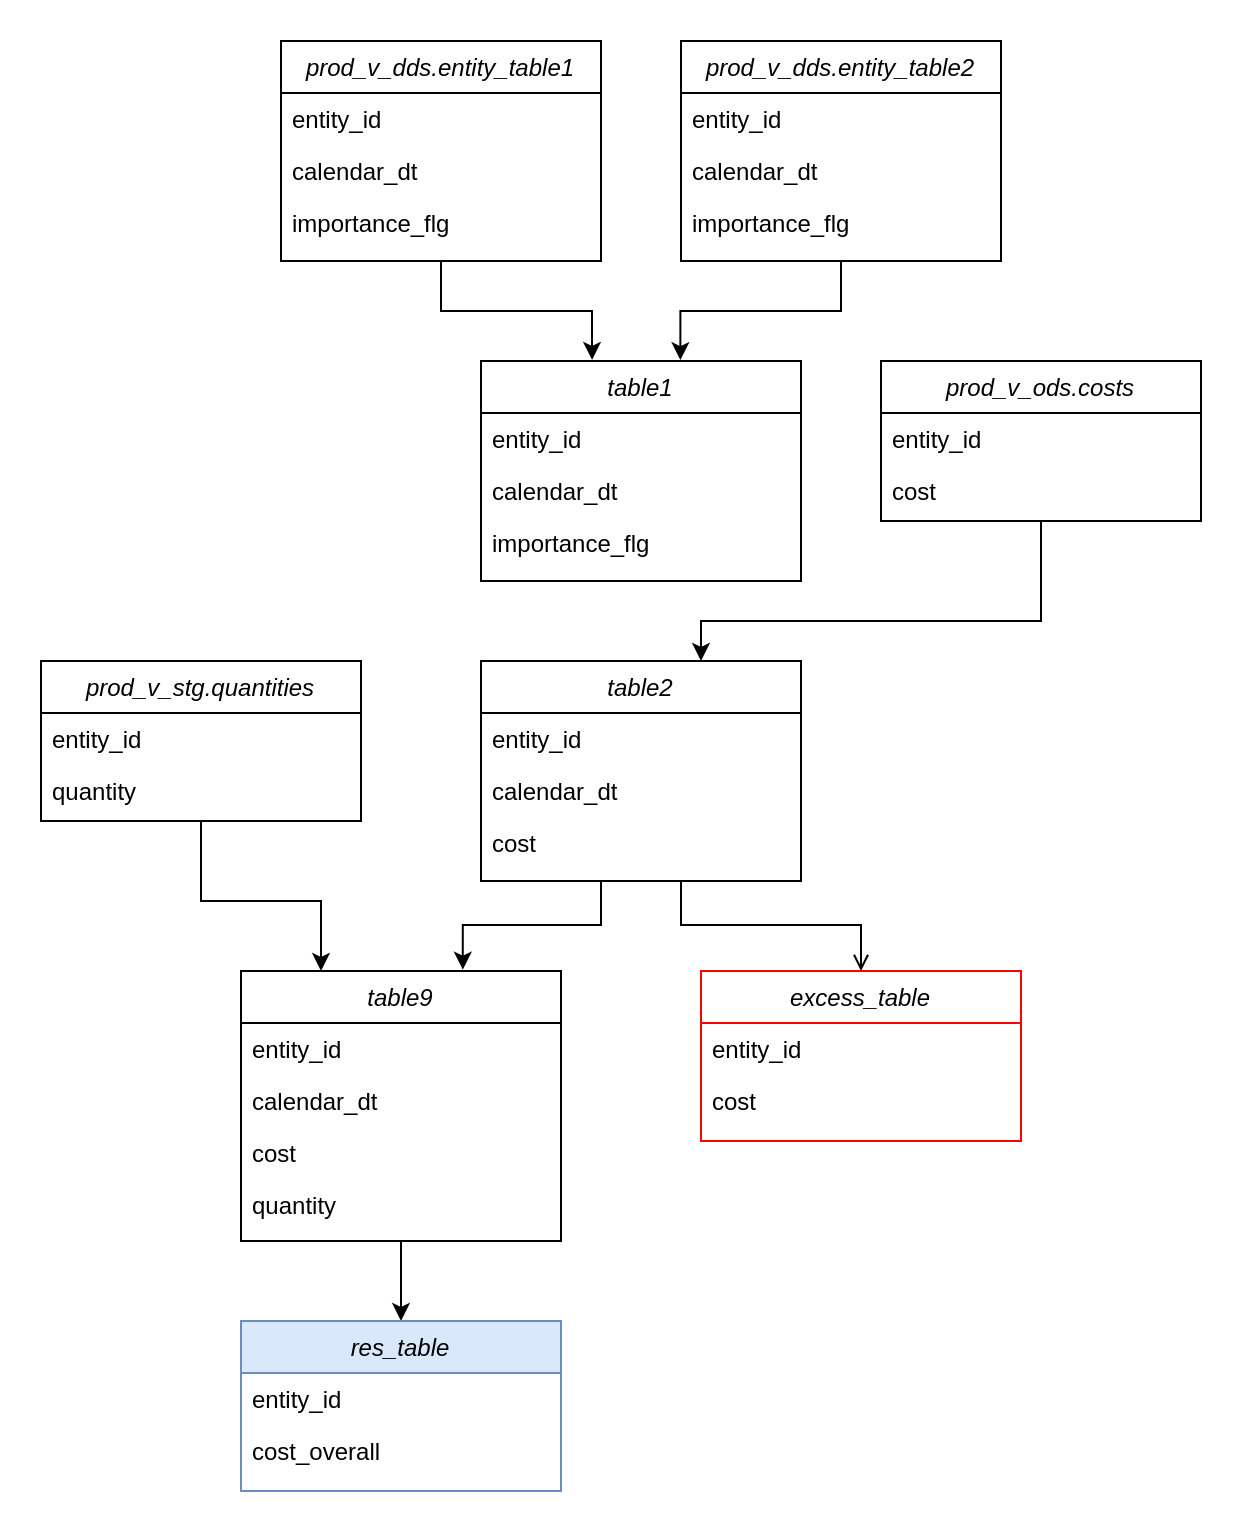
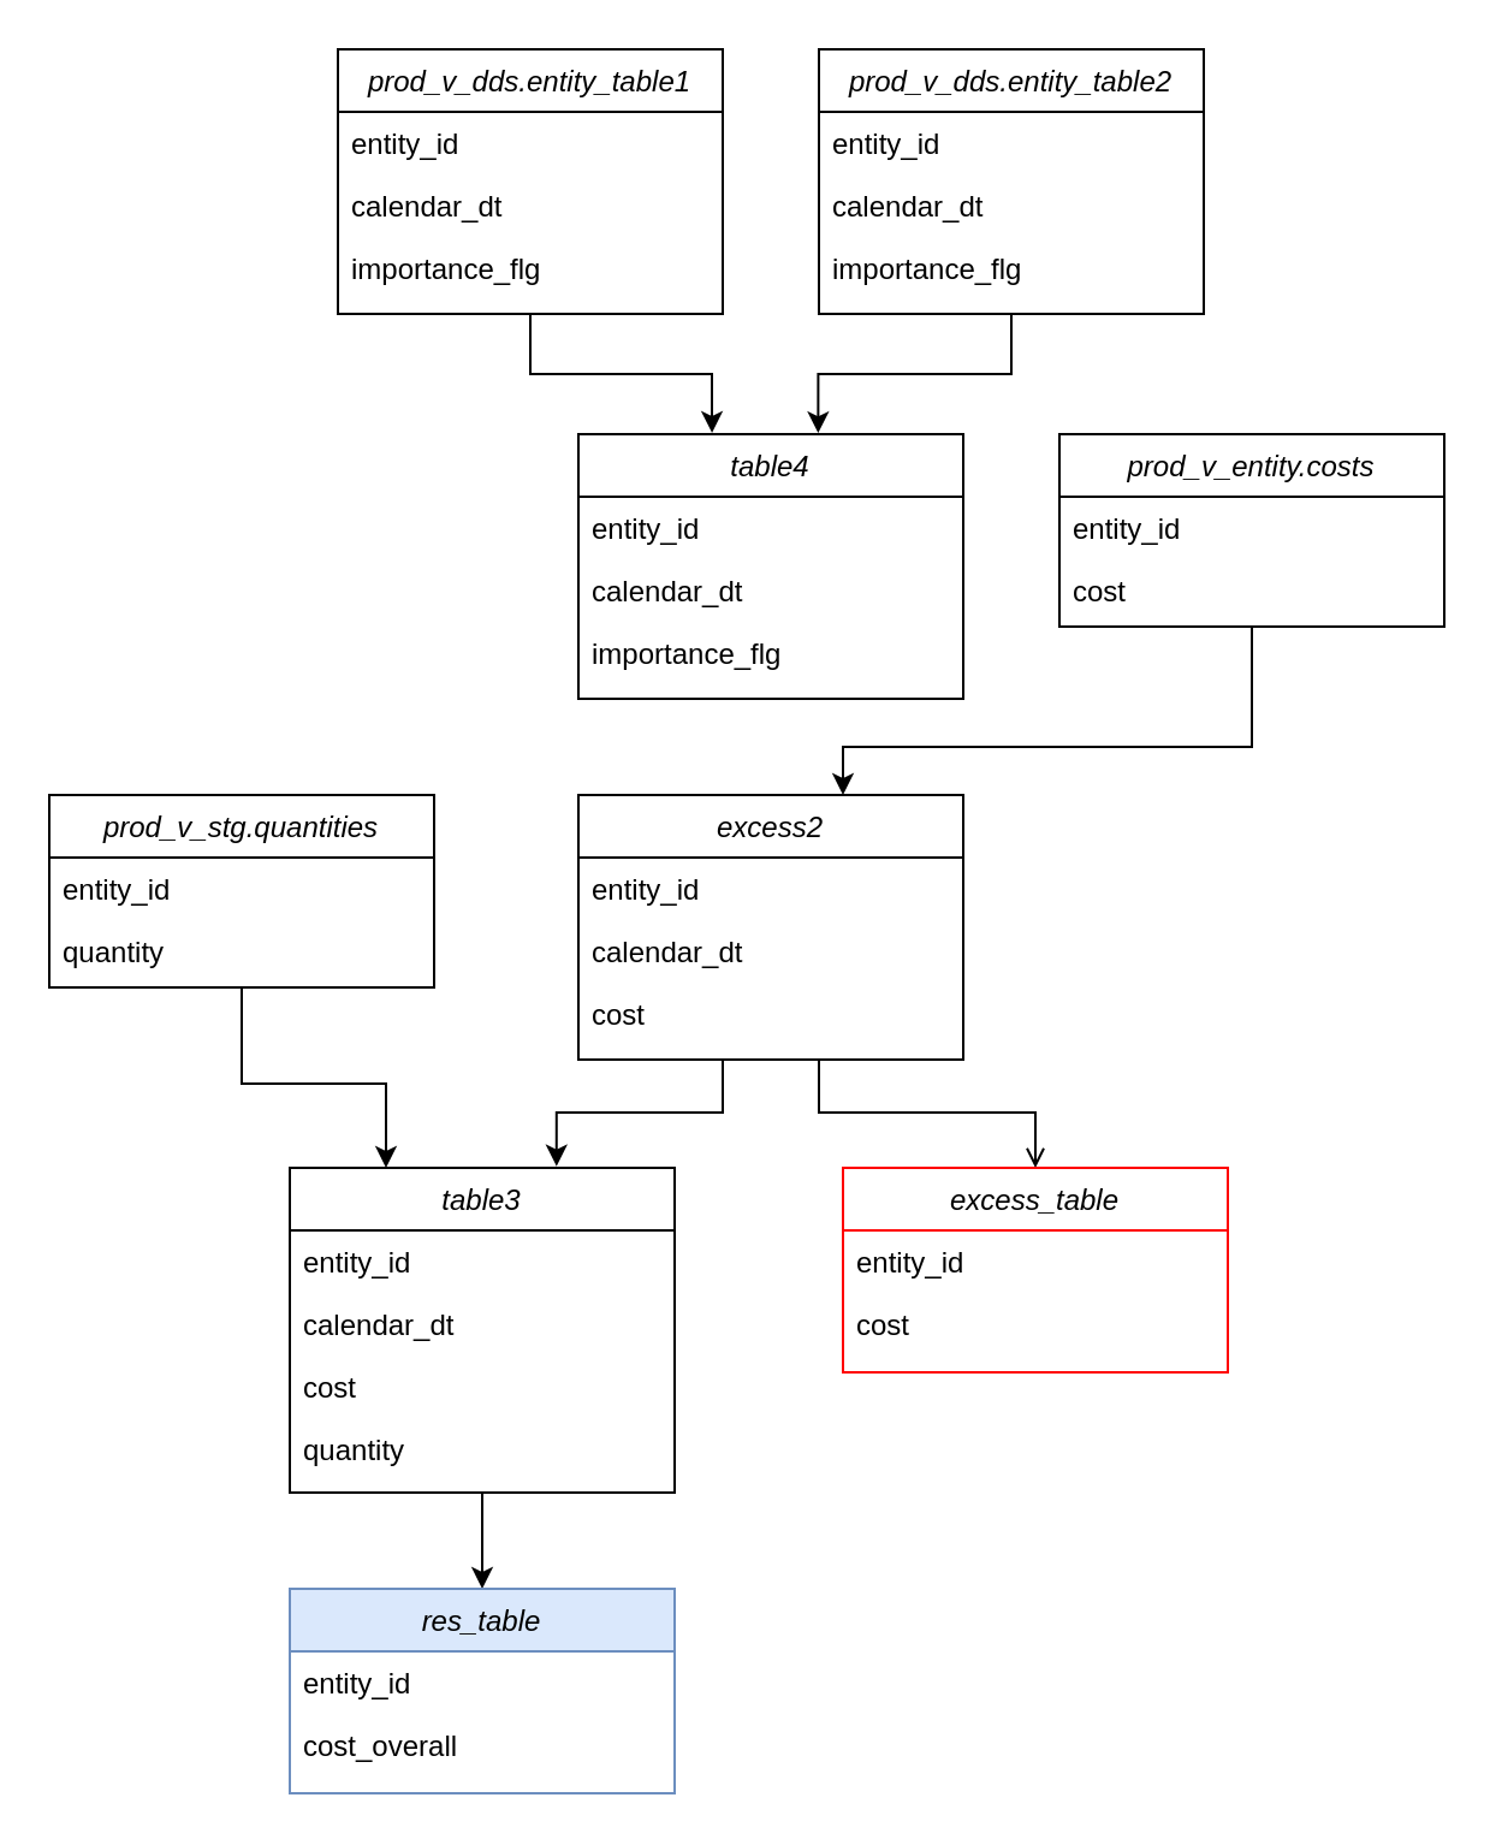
  <mxCell id="0" />
  <mxCell id="1" parent="0" />
  <mxCell id="2" value="prod_v_dds.entity_table1" style="swimlane;fontStyle=2;align=center;verticalAlign=top;childLayout=stackLayout;horizontal=1;startSize=26;horizontalStack=0;resizeParent=1;resizeLast=0;collapsible=1;marginBottom=0;rounded=0;shadow=0;strokeWidth=1;" parent="1" vertex="1"><mxGeometry x="140" y="20" width="160" height="110" as="geometry"><mxRectangle x="220" y="120" width="160" height="26" as="alternateBounds" /></mxGeometry></mxCell>
  <mxCell id="3" value="entity_id" style="text;align=left;verticalAlign=top;spacingLeft=4;spacingRight=4;overflow=hidden;rotatable=0;points=[[0,0.5],[1,0.5]];portConstraint=eastwest;" parent="2" vertex="1"><mxGeometry y="26" width="160" height="26" as="geometry" /></mxCell>
  <mxCell id="4" value="calendar_dt" style="text;align=left;verticalAlign=top;spacingLeft=4;spacingRight=4;overflow=hidden;rotatable=0;points=[[0,0.5],[1,0.5]];portConstraint=eastwest;rounded=0;shadow=0;html=0;" parent="2" vertex="1"><mxGeometry y="52" width="160" height="26" as="geometry" /></mxCell>
  <mxCell id="5" value="importance_flg" style="text;align=left;verticalAlign=top;spacingLeft=4;spacingRight=4;overflow=hidden;rotatable=0;points=[[0,0.5],[1,0.5]];portConstraint=eastwest;rounded=0;shadow=0;html=0;" parent="2" vertex="1"><mxGeometry y="78" width="160" height="26" as="geometry" /></mxCell>
  <mxCell id="6" style="edgeStyle=orthogonalEdgeStyle;rounded=0;orthogonalLoop=1;jettySize=auto;html=1;entryX=0.623;entryY=-0.004;entryDx=0;entryDy=0;entryPerimeter=0;" parent="1" source="7" target="11" edge="1"><mxGeometry relative="1" as="geometry"><Array as="points"><mxPoint x="420" y="155" /><mxPoint x="340" y="155" /><mxPoint x="340" y="180" /></Array></mxGeometry></mxCell>
  <mxCell id="7" value="prod_v_dds.entity_table2" style="swimlane;fontStyle=2;align=center;verticalAlign=top;childLayout=stackLayout;horizontal=1;startSize=26;horizontalStack=0;resizeParent=1;resizeLast=0;collapsible=1;marginBottom=0;rounded=0;shadow=0;strokeWidth=1;" parent="1" vertex="1"><mxGeometry x="340" y="20" width="160" height="110" as="geometry"><mxRectangle x="220" y="120" width="160" height="26" as="alternateBounds" /></mxGeometry></mxCell>
  <mxCell id="8" value="entity_id" style="text;align=left;verticalAlign=top;spacingLeft=4;spacingRight=4;overflow=hidden;rotatable=0;points=[[0,0.5],[1,0.5]];portConstraint=eastwest;" parent="7" vertex="1"><mxGeometry y="26" width="160" height="26" as="geometry" /></mxCell>
  <mxCell id="9" value="calendar_dt" style="text;align=left;verticalAlign=top;spacingLeft=4;spacingRight=4;overflow=hidden;rotatable=0;points=[[0,0.5],[1,0.5]];portConstraint=eastwest;rounded=0;shadow=0;html=0;" parent="7" vertex="1"><mxGeometry y="52" width="160" height="26" as="geometry" /></mxCell>
  <mxCell id="10" value="importance_flg" style="text;align=left;verticalAlign=top;spacingLeft=4;spacingRight=4;overflow=hidden;rotatable=0;points=[[0,0.5],[1,0.5]];portConstraint=eastwest;rounded=0;shadow=0;html=0;" parent="7" vertex="1"><mxGeometry y="78" width="160" height="26" as="geometry" /></mxCell>
- <mxCell id="11" value="table1" style="swimlane;fontStyle=2;align=center;verticalAlign=top;childLayout=stackLayout;horizontal=1;startSize=26;horizontalStack=0;resizeParent=1;resizeLast=0;collapsible=1;marginBottom=0;rounded=0;shadow=0;strokeWidth=1;" parent="1" vertex="1"><mxGeometry x="240" y="180" width="160" height="110" as="geometry"><mxRectangle x="220" y="120" width="160" height="26" as="alternateBounds" /></mxGeometry></mxCell>
+ <mxCell id="11" value="table4" style="swimlane;fontStyle=2;align=center;verticalAlign=top;childLayout=stackLayout;horizontal=1;startSize=26;horizontalStack=0;resizeParent=1;resizeLast=0;collapsible=1;marginBottom=0;rounded=0;shadow=0;strokeWidth=1;" parent="1" vertex="1"><mxGeometry x="240" y="180" width="160" height="110" as="geometry"><mxRectangle x="220" y="120" width="160" height="26" as="alternateBounds" /></mxGeometry></mxCell>
  <mxCell id="12" value="entity_id" style="text;align=left;verticalAlign=top;spacingLeft=4;spacingRight=4;overflow=hidden;rotatable=0;points=[[0,0.5],[1,0.5]];portConstraint=eastwest;" parent="11" vertex="1"><mxGeometry y="26" width="160" height="26" as="geometry" /></mxCell>
  <mxCell id="13" value="calendar_dt" style="text;align=left;verticalAlign=top;spacingLeft=4;spacingRight=4;overflow=hidden;rotatable=0;points=[[0,0.5],[1,0.5]];portConstraint=eastwest;rounded=0;shadow=0;html=0;" parent="11" vertex="1"><mxGeometry y="52" width="160" height="26" as="geometry" /></mxCell>
  <mxCell id="14" value="importance_flg" style="text;align=left;verticalAlign=top;spacingLeft=4;spacingRight=4;overflow=hidden;rotatable=0;points=[[0,0.5],[1,0.5]];portConstraint=eastwest;rounded=0;shadow=0;html=0;" parent="11" vertex="1"><mxGeometry y="78" width="160" height="26" as="geometry" /></mxCell>
  <mxCell id="15" style="edgeStyle=orthogonalEdgeStyle;rounded=0;orthogonalLoop=1;jettySize=auto;html=1;entryX=0.693;entryY=-0.005;entryDx=0;entryDy=0;entryPerimeter=0;" parent="1" source="17" target="26" edge="1"><mxGeometry relative="1" as="geometry"><Array as="points"><mxPoint x="300" y="462" /><mxPoint x="230" y="462" /><mxPoint x="230" y="484" /></Array></mxGeometry></mxCell>
  <mxCell id="16" style="edgeStyle=orthogonalEdgeStyle;rounded=0;orthogonalLoop=1;jettySize=auto;html=1;endArrow=open;" parent="1" source="17" target="31" edge="1"><mxGeometry relative="1" as="geometry"><Array as="points"><mxPoint x="340" y="462" /><mxPoint x="430" y="462" /></Array></mxGeometry></mxCell>
- <mxCell id="17" value="table2" style="swimlane;fontStyle=2;align=center;verticalAlign=top;childLayout=stackLayout;horizontal=1;startSize=26;horizontalStack=0;resizeParent=1;resizeLast=0;collapsible=1;marginBottom=0;rounded=0;shadow=0;strokeWidth=1;" parent="1" vertex="1"><mxGeometry x="240" y="330" width="160" height="110" as="geometry"><mxRectangle x="220" y="120" width="160" height="26" as="alternateBounds" /></mxGeometry></mxCell>
+ <mxCell id="17" value="excess2" style="swimlane;fontStyle=2;align=center;verticalAlign=top;childLayout=stackLayout;horizontal=1;startSize=26;horizontalStack=0;resizeParent=1;resizeLast=0;collapsible=1;marginBottom=0;rounded=0;shadow=0;strokeWidth=1;" parent="1" vertex="1"><mxGeometry x="240" y="330" width="160" height="110" as="geometry"><mxRectangle x="220" y="120" width="160" height="26" as="alternateBounds" /></mxGeometry></mxCell>
  <mxCell id="18" value="entity_id" style="text;align=left;verticalAlign=top;spacingLeft=4;spacingRight=4;overflow=hidden;rotatable=0;points=[[0,0.5],[1,0.5]];portConstraint=eastwest;" parent="17" vertex="1"><mxGeometry y="26" width="160" height="26" as="geometry" /></mxCell>
  <mxCell id="19" value="calendar_dt" style="text;align=left;verticalAlign=top;spacingLeft=4;spacingRight=4;overflow=hidden;rotatable=0;points=[[0,0.5],[1,0.5]];portConstraint=eastwest;rounded=0;shadow=0;html=0;" parent="17" vertex="1"><mxGeometry y="52" width="160" height="26" as="geometry" /></mxCell>
  <mxCell id="20" value="cost" style="text;align=left;verticalAlign=top;spacingLeft=4;spacingRight=4;overflow=hidden;rotatable=0;points=[[0,0.5],[1,0.5]];portConstraint=eastwest;rounded=0;shadow=0;html=0;" parent="17" vertex="1"><mxGeometry y="78" width="160" height="26" as="geometry" /></mxCell>
  <mxCell id="21" style="edgeStyle=orthogonalEdgeStyle;rounded=0;orthogonalLoop=1;jettySize=auto;html=1;" parent="1" source="22" edge="1"><mxGeometry relative="1" as="geometry"><mxPoint x="350" y="330" as="targetPoint" /><Array as="points"><mxPoint x="520" y="310" /><mxPoint x="350" y="310" /><mxPoint x="350" y="330" /></Array></mxGeometry></mxCell>
- <mxCell id="22" value="prod_v_ods.costs" style="swimlane;fontStyle=2;align=center;verticalAlign=top;childLayout=stackLayout;horizontal=1;startSize=26;horizontalStack=0;resizeParent=1;resizeLast=0;collapsible=1;marginBottom=0;rounded=0;shadow=0;strokeWidth=1;" parent="1" vertex="1"><mxGeometry x="440" y="180" width="160" height="80" as="geometry"><mxRectangle x="220" y="120" width="160" height="26" as="alternateBounds" /></mxGeometry></mxCell>
+ <mxCell id="22" value="prod_v_entity.costs" style="swimlane;fontStyle=2;align=center;verticalAlign=top;childLayout=stackLayout;horizontal=1;startSize=26;horizontalStack=0;resizeParent=1;resizeLast=0;collapsible=1;marginBottom=0;rounded=0;shadow=0;strokeWidth=1;" parent="1" vertex="1"><mxGeometry x="440" y="180" width="160" height="80" as="geometry"><mxRectangle x="220" y="120" width="160" height="26" as="alternateBounds" /></mxGeometry></mxCell>
  <mxCell id="23" value="entity_id" style="text;align=left;verticalAlign=top;spacingLeft=4;spacingRight=4;overflow=hidden;rotatable=0;points=[[0,0.5],[1,0.5]];portConstraint=eastwest;" parent="22" vertex="1"><mxGeometry y="26" width="160" height="26" as="geometry" /></mxCell>
  <mxCell id="24" value="cost" style="text;align=left;verticalAlign=top;spacingLeft=4;spacingRight=4;overflow=hidden;rotatable=0;points=[[0,0.5],[1,0.5]];portConstraint=eastwest;rounded=0;shadow=0;html=0;" parent="22" vertex="1"><mxGeometry y="52" width="160" height="26" as="geometry" /></mxCell>
  <mxCell id="25" style="edgeStyle=orthogonalEdgeStyle;rounded=0;orthogonalLoop=1;jettySize=auto;html=1;entryX=0.5;entryY=0;entryDx=0;entryDy=0;" parent="1" source="26" target="39" edge="1"><mxGeometry relative="1" as="geometry" /></mxCell>
- <mxCell id="26" value="table9" style="swimlane;fontStyle=2;align=center;verticalAlign=top;childLayout=stackLayout;horizontal=1;startSize=26;horizontalStack=0;resizeParent=1;resizeLast=0;collapsible=1;marginBottom=0;rounded=0;shadow=0;strokeWidth=1;" parent="1" vertex="1"><mxGeometry x="120" y="485" width="160" height="135" as="geometry"><mxRectangle x="220" y="120" width="160" height="26" as="alternateBounds" /></mxGeometry></mxCell>
+ <mxCell id="26" value="table3" style="swimlane;fontStyle=2;align=center;verticalAlign=top;childLayout=stackLayout;horizontal=1;startSize=26;horizontalStack=0;resizeParent=1;resizeLast=0;collapsible=1;marginBottom=0;rounded=0;shadow=0;strokeWidth=1;" parent="1" vertex="1"><mxGeometry x="120" y="485" width="160" height="135" as="geometry"><mxRectangle x="220" y="120" width="160" height="26" as="alternateBounds" /></mxGeometry></mxCell>
  <mxCell id="27" value="entity_id" style="text;align=left;verticalAlign=top;spacingLeft=4;spacingRight=4;overflow=hidden;rotatable=0;points=[[0,0.5],[1,0.5]];portConstraint=eastwest;" parent="26" vertex="1"><mxGeometry y="26" width="160" height="26" as="geometry" /></mxCell>
  <mxCell id="28" value="calendar_dt" style="text;align=left;verticalAlign=top;spacingLeft=4;spacingRight=4;overflow=hidden;rotatable=0;points=[[0,0.5],[1,0.5]];portConstraint=eastwest;rounded=0;shadow=0;html=0;" parent="26" vertex="1"><mxGeometry y="52" width="160" height="26" as="geometry" /></mxCell>
  <mxCell id="29" value="cost" style="text;align=left;verticalAlign=top;spacingLeft=4;spacingRight=4;overflow=hidden;rotatable=0;points=[[0,0.5],[1,0.5]];portConstraint=eastwest;rounded=0;shadow=0;html=0;" parent="26" vertex="1"><mxGeometry y="78" width="160" height="26" as="geometry" /></mxCell>
  <mxCell id="30" value="quantity" style="text;align=left;verticalAlign=top;spacingLeft=4;spacingRight=4;overflow=hidden;rotatable=0;points=[[0,0.5],[1,0.5]];portConstraint=eastwest;rounded=0;shadow=0;html=0;" parent="26" vertex="1"><mxGeometry y="104" width="160" height="26" as="geometry" /></mxCell>
  <mxCell id="31" value="excess_table" style="swimlane;fontStyle=2;align=center;verticalAlign=top;childLayout=stackLayout;horizontal=1;startSize=26;horizontalStack=0;resizeParent=1;resizeLast=0;collapsible=1;marginBottom=0;rounded=0;shadow=0;strokeWidth=1;strokeColor=light-dark(#ff0000, #ededed);" parent="1" vertex="1"><mxGeometry x="350" y="485" width="160" height="85" as="geometry"><mxRectangle x="220" y="120" width="160" height="26" as="alternateBounds" /></mxGeometry></mxCell>
  <mxCell id="32" value="entity_id" style="text;align=left;verticalAlign=top;spacingLeft=4;spacingRight=4;overflow=hidden;rotatable=0;points=[[0,0.5],[1,0.5]];portConstraint=eastwest;" parent="31" vertex="1"><mxGeometry y="26" width="160" height="26" as="geometry" /></mxCell>
  <mxCell id="33" value="cost" style="text;align=left;verticalAlign=top;spacingLeft=4;spacingRight=4;overflow=hidden;rotatable=0;points=[[0,0.5],[1,0.5]];portConstraint=eastwest;rounded=0;shadow=0;html=0;" parent="31" vertex="1"><mxGeometry y="52" width="160" height="26" as="geometry" /></mxCell>
  <mxCell id="34" style="edgeStyle=orthogonalEdgeStyle;rounded=0;orthogonalLoop=1;jettySize=auto;html=1;" parent="1" source="35" edge="1"><mxGeometry relative="1" as="geometry"><mxPoint x="160" y="485" as="targetPoint" /><Array as="points"><mxPoint x="100" y="450" /><mxPoint x="160" y="450" /><mxPoint x="160" y="485" /></Array></mxGeometry></mxCell>
  <mxCell id="35" value="prod_v_stg.quantities" style="swimlane;fontStyle=2;align=center;verticalAlign=top;childLayout=stackLayout;horizontal=1;startSize=26;horizontalStack=0;resizeParent=1;resizeLast=0;collapsible=1;marginBottom=0;rounded=0;shadow=0;strokeWidth=1;" parent="1" vertex="1"><mxGeometry x="20" y="330" width="160" height="80" as="geometry"><mxRectangle x="220" y="120" width="160" height="26" as="alternateBounds" /></mxGeometry></mxCell>
  <mxCell id="36" value="entity_id" style="text;align=left;verticalAlign=top;spacingLeft=4;spacingRight=4;overflow=hidden;rotatable=0;points=[[0,0.5],[1,0.5]];portConstraint=eastwest;" parent="35" vertex="1"><mxGeometry y="26" width="160" height="26" as="geometry" /></mxCell>
  <mxCell id="37" value="quantity" style="text;align=left;verticalAlign=top;spacingLeft=4;spacingRight=4;overflow=hidden;rotatable=0;points=[[0,0.5],[1,0.5]];portConstraint=eastwest;rounded=0;shadow=0;html=0;" parent="35" vertex="1"><mxGeometry y="52" width="160" height="26" as="geometry" /></mxCell>
  <mxCell id="38" style="edgeStyle=orthogonalEdgeStyle;rounded=0;orthogonalLoop=1;jettySize=auto;html=1;entryX=0.347;entryY=-0.005;entryDx=0;entryDy=0;entryPerimeter=0;" parent="1" source="2" target="11" edge="1"><mxGeometry relative="1" as="geometry" /></mxCell>
  <mxCell id="39" value="res_table" style="swimlane;fontStyle=2;align=center;verticalAlign=top;childLayout=stackLayout;horizontal=1;startSize=26;horizontalStack=0;resizeParent=1;resizeLast=0;collapsible=1;marginBottom=0;rounded=0;shadow=0;strokeWidth=1;fillColor=#dae8fc;strokeColor=#6c8ebf;" parent="1" vertex="1"><mxGeometry x="120" y="660" width="160" height="85" as="geometry"><mxRectangle x="220" y="120" width="160" height="26" as="alternateBounds" /></mxGeometry></mxCell>
  <mxCell id="40" value="entity_id" style="text;align=left;verticalAlign=top;spacingLeft=4;spacingRight=4;overflow=hidden;rotatable=0;points=[[0,0.5],[1,0.5]];portConstraint=eastwest;" parent="39" vertex="1"><mxGeometry y="26" width="160" height="26" as="geometry" /></mxCell>
  <mxCell id="41" value="cost_overall" style="text;align=left;verticalAlign=top;spacingLeft=4;spacingRight=4;overflow=hidden;rotatable=0;points=[[0,0.5],[1,0.5]];portConstraint=eastwest;rounded=0;shadow=0;html=0;" parent="39" vertex="1"><mxGeometry y="52" width="160" height="26" as="geometry" /></mxCell>
